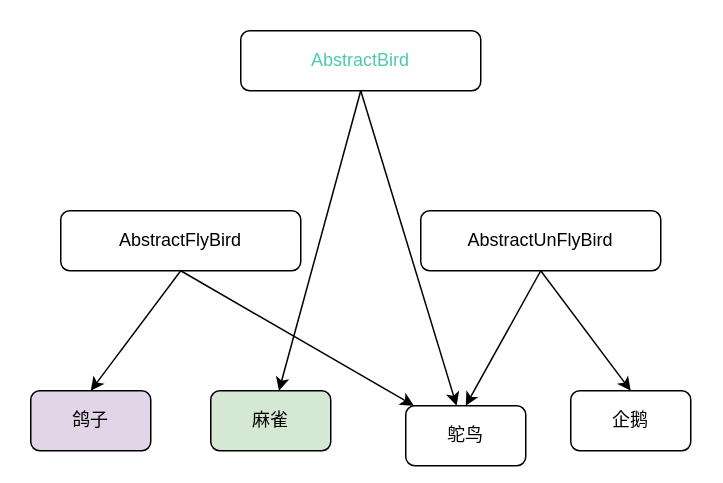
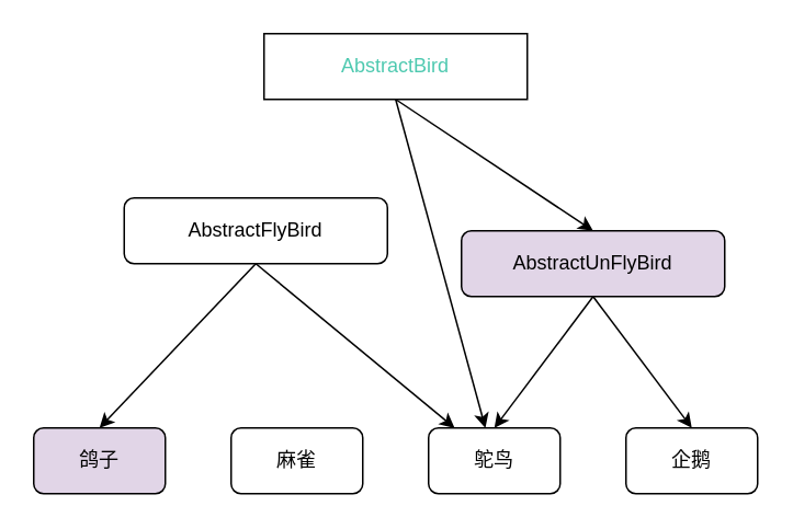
  <mxCell id="0" />
  <mxCell id="1" parent="0" />
  <mxCell id="2" style="edgeStyle=none;html=1;exitX=0.5;exitY=1;exitDx=0;exitDy=0;" edge="1" parent="1" source="4" target="13"><mxGeometry relative="1" as="geometry" /></mxCell>
- <mxCell id="3" style="edgeStyle=none;html=1;exitX=0.5;exitY=1;exitDx=0;exitDy=0;" edge="1" parent="1" source="4" target="12"><mxGeometry relative="1" as="geometry" /></mxCell>
- <mxCell id="4" value="&lt;font color=&quot;#4ec9b0&quot;&gt;AbstractBird&lt;/font&gt;" style="rounded=1;whiteSpace=wrap;html=1;" vertex="1" parent="1"><mxGeometry x="160" y="20" width="160" height="40" as="geometry" /></mxCell>
+ <mxCell id="3" style="edgeStyle=none;html=1;exitX=0.5;exitY=1;exitDx=0;exitDy=0;entryX=0.5;entryY=0;entryDx=0;entryDy=0;" edge="1" parent="1" source="4" target="10"><mxGeometry relative="1" as="geometry" /></mxCell>
+ <mxCell id="4" value="&lt;font color=&quot;#4ec9b0&quot;&gt;AbstractBird&lt;/font&gt;" style="whiteSpace=wrap;html=1;rounded=0;" vertex="1" parent="1"><mxGeometry x="160" y="20" width="160" height="40" as="geometry" /></mxCell>
  <mxCell id="5" style="edgeStyle=none;html=1;exitX=0.5;exitY=1;exitDx=0;exitDy=0;entryX=0.5;entryY=0;entryDx=0;entryDy=0;" edge="1" parent="1" source="7" target="11"><mxGeometry relative="1" as="geometry" /></mxCell>
  <mxCell id="6" style="edgeStyle=none;html=1;exitX=0.5;exitY=1;exitDx=0;exitDy=0;" edge="1" parent="1" source="7" target="13"><mxGeometry relative="1" as="geometry" /></mxCell>
- <mxCell id="7" value="AbstractFlyBird" style="rounded=1;whiteSpace=wrap;html=1;" vertex="1" parent="1"><mxGeometry x="40" y="140" width="160" height="40" as="geometry" /></mxCell>
+ <mxCell id="7" value="AbstractFlyBird" style="rounded=1;whiteSpace=wrap;html=1;" vertex="1" parent="1"><mxGeometry x="75" y="120" width="160" height="40" as="geometry" /></mxCell>
  <mxCell id="8" style="edgeStyle=none;html=1;exitX=0.5;exitY=1;exitDx=0;exitDy=0;entryX=0.5;entryY=0;entryDx=0;entryDy=0;" edge="1" parent="1" source="10" target="13"><mxGeometry relative="1" as="geometry" /></mxCell>
  <mxCell id="9" style="edgeStyle=none;html=1;exitX=0.5;exitY=1;exitDx=0;exitDy=0;entryX=0.5;entryY=0;entryDx=0;entryDy=0;" edge="1" parent="1" source="10" target="14"><mxGeometry relative="1" as="geometry" /></mxCell>
- <mxCell id="10" value="&lt;span&gt;AbstractUnFlyBird&lt;/span&gt;" style="rounded=1;whiteSpace=wrap;html=1;" vertex="1" parent="1"><mxGeometry x="280" y="140" width="160" height="40" as="geometry" /></mxCell>
+ <mxCell id="10" value="&lt;span&gt;AbstractUnFlyBird&lt;/span&gt;" style="rounded=1;whiteSpace=wrap;html=1;fillColor=#e1d5e7;" vertex="1" parent="1"><mxGeometry x="280" y="140" width="160" height="40" as="geometry" /></mxCell>
  <mxCell id="11" value="鸽子" style="rounded=1;whiteSpace=wrap;html=1;fillColor=#e1d5e7;" vertex="1" parent="1"><mxGeometry x="20" y="260" width="80" height="40" as="geometry" /></mxCell>
- <mxCell id="12" value="麻雀" style="rounded=1;whiteSpace=wrap;html=1;fillColor=#d5e8d4;" vertex="1" parent="1"><mxGeometry x="140" y="260" width="80" height="40" as="geometry" /></mxCell>
- <mxCell id="13" value="鸵鸟" style="rounded=1;whiteSpace=wrap;html=1;" vertex="1" parent="1"><mxGeometry x="270" y="270" width="80" height="40" as="geometry" /></mxCell>
+ <mxCell id="12" value="麻雀" style="rounded=1;whiteSpace=wrap;html=1;" vertex="1" parent="1"><mxGeometry x="140" y="260" width="80" height="40" as="geometry" /></mxCell>
+ <mxCell id="13" value="鸵鸟" style="rounded=1;whiteSpace=wrap;html=1;" vertex="1" parent="1"><mxGeometry x="260" y="260" width="80" height="40" as="geometry" /></mxCell>
  <mxCell id="14" value="企鹅" style="rounded=1;whiteSpace=wrap;html=1;" vertex="1" parent="1"><mxGeometry x="380" y="260" width="80" height="40" as="geometry" /></mxCell>
